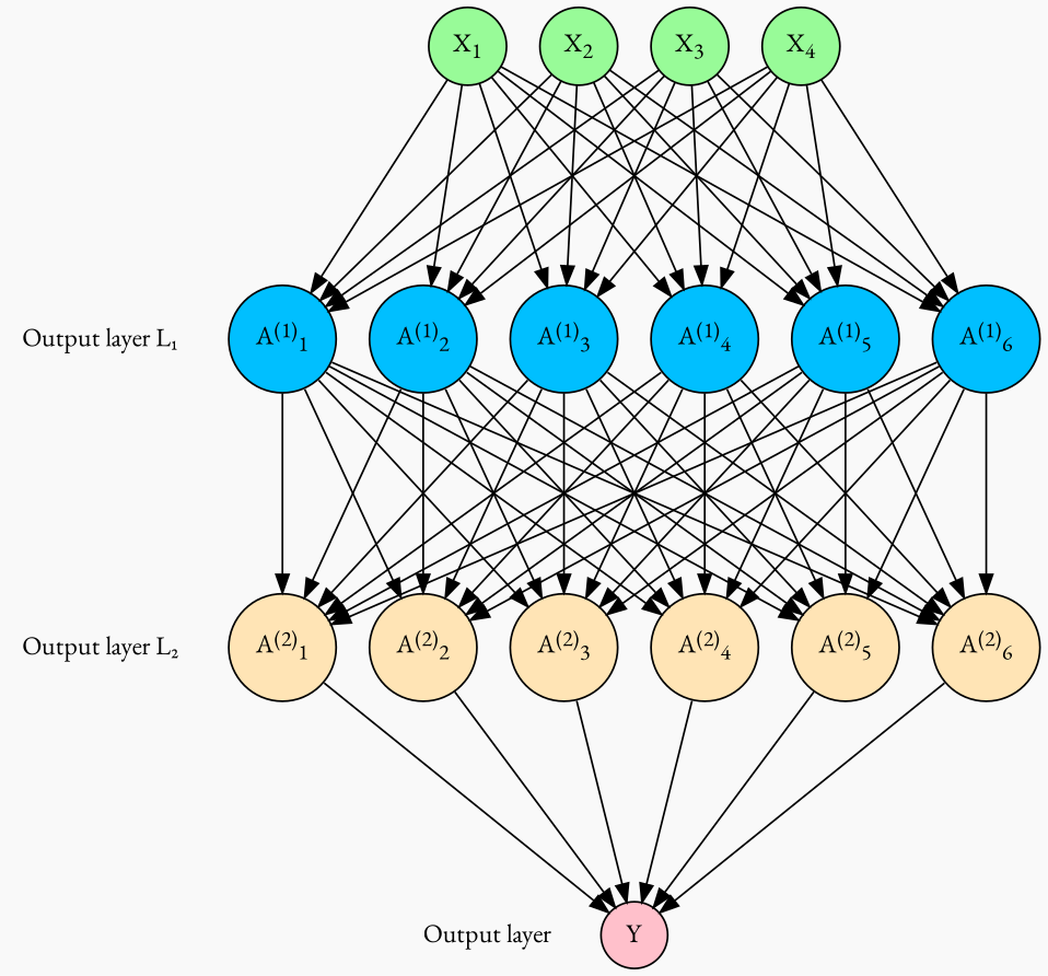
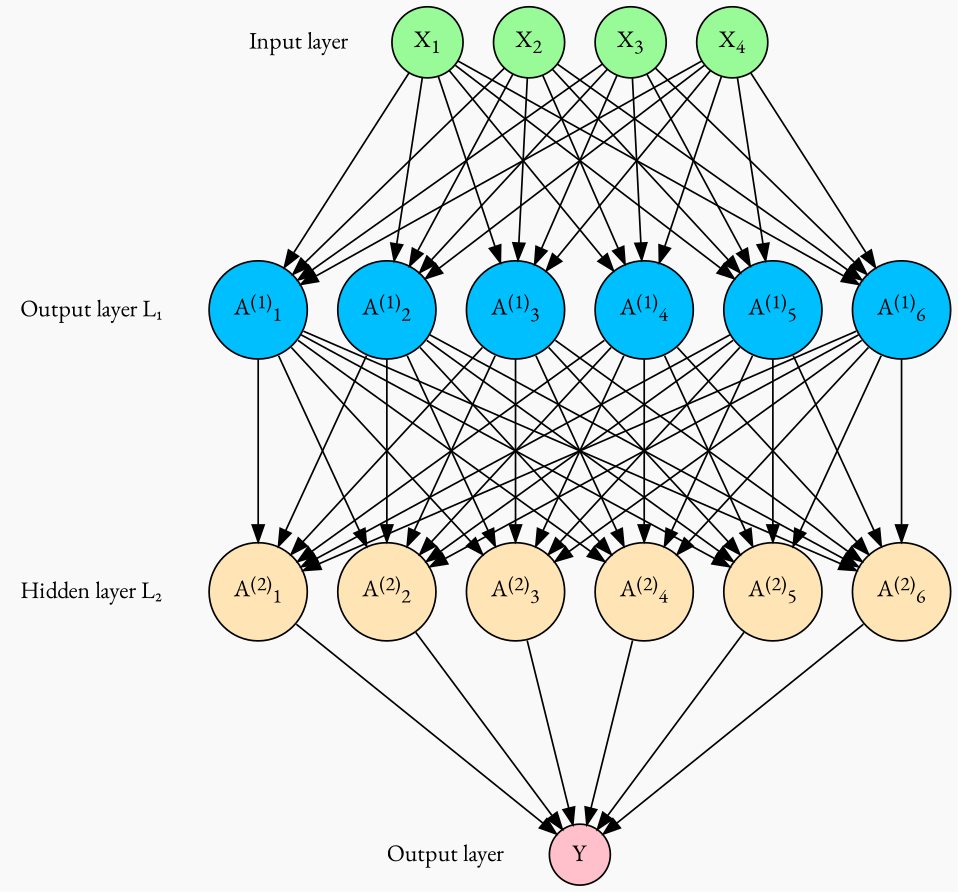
  digraph {
    bgcolor="#f9f9f9"
    fontname="EB Garamond"
    rankdir=TB
    ranksep=1.5
    splines=false
    node [fillcolor=deepskyblue fontname="EB Garamond" shape=circle style=filled]
    edge [fontname="EB Garamond" style=solid]
+   n1 [fillcolor=none label="Input layer" shape=plaintext]
    n2 [fillcolor=none label="Output layer L₁" shape=plaintext]
-   n3 [fillcolor=none label="Output layer L₂" shape=plaintext]
+   n3 [fillcolor=none label="Hidden layer L₂" shape=plaintext]
    n4 [fillcolor=none label="Output layer" shape=plaintext]
    n5 [fillcolor=palegreen label=<X<sub>1</sub>>]
    n6 [fillcolor=palegreen label=<X<sub>2</sub>>]
    n7 [fillcolor=palegreen label=<X<sub>3</sub>>]
    n8 [fillcolor=palegreen label=<X<sub>4</sub>>]
    n9 [label=<A<sup>(1)</sup><sub>1</sub>>]
    n10 [label=<A<sup>(1)</sup><sub>2</sub>>]
    n11 [label=<A<sup>(1)</sup><sub>3</sub>>]
    n12 [label=<A<sup>(1)</sup><sub>4</sub>>]
    n13 [label=<A<sup>(1)</sup><sub>5</sub>>]
    n14 [label=<A<sup>(1)</sup><sub>6</sub>>]
    n15 [fillcolor=moccasin label=<A<sup>(2)</sup><sub>1</sub>>]
    n16 [fillcolor=moccasin label=<A<sup>(2)</sup><sub>2</sub>>]
    n17 [fillcolor=moccasin label=<A<sup>(2)</sup><sub>3</sub>>]
    n18 [fillcolor=moccasin label=<A<sup>(2)</sup><sub>4</sub>>]
    n19 [fillcolor=moccasin label=<A<sup>(2)</sup><sub>5</sub>>]
    n20 [fillcolor=moccasin label=<A<sup>(2)</sup><sub>6</sub>>]
    n21 [fillcolor=pink label=<Y>]
    subgraph sub_1 {
+     n1
      n2
      n3
      n4
    }
    subgraph sub_2 {
      n5
      n6
      n7
      n8
    }
    subgraph sub_3 {
      n9
      n10
      n11
      n12
      n13
      n14
    }
    subgraph sub_4 {
      n15
      n16
      n17
      n18
      n19
      n20
    }
    subgraph sub_5 {
      n21
    }
    subgraph sub_6 {
      rank=same
+     n1
      n5
      n6
      n7
      n8
    }
    subgraph sub_7 {
      rank=same
      n2
      n9
      n10
      n11
      n12
      n13
      n14
    }
    subgraph sub_8 {
      rank=same
      n3
      n15
      n16
      n17
      n18
      n19
      n20
    }
    subgraph sub_9 {
      rank=same
      n4
      n21
    }
    subgraph sub_10 {
      n5
      n6
      n7
      n8
      n9
      n10
      n11
      n12
      n13
      n14
      n15
      n16
      n17
      n18
      n19
      n20
      n21
    }
+   n1 -> n5 [style=invis]
    n2 -> n9 [style=invis]
    n3 -> n15 [style=invis]
    n4 -> n21 [style=invis]
    n5 -> n6 [style=invis]
    n5 -> n9
    n5 -> n10
    n5 -> n11
    n5 -> n12
    n5 -> n13
    n5 -> n14
    n6 -> n7 [style=invis]
    n6 -> n9
    n6 -> n10
    n6 -> n11
    n6 -> n12
    n6 -> n13
    n6 -> n14
    n7 -> n8 [style=invis]
    n7 -> n9
    n7 -> n10
    n7 -> n11
    n7 -> n12
    n7 -> n13
    n7 -> n14
    n8 -> n9
    n8 -> n10
    n8 -> n11
    n8 -> n12
    n8 -> n13
    n8 -> n14
    n9 -> n10 [style=invis]
    n9 -> n15
    n9 -> n16
    n9 -> n17
    n9 -> n18
    n9 -> n19
    n9 -> n20
    n10 -> n11 [style=invis]
    n10 -> n15
    n10 -> n16
    n10 -> n17
    n10 -> n18
    n10 -> n19
    n10 -> n20
    n11 -> n12 [style=invis]
    n11 -> n15
    n11 -> n16
    n11 -> n17
    n11 -> n18
    n11 -> n19
    n11 -> n20
    n12 -> n13 [style=invis]
    n12 -> n15
    n12 -> n16
    n12 -> n17
    n12 -> n18
    n12 -> n19
    n12 -> n20
    n13 -> n14 [style=invis]
    n13 -> n15
    n13 -> n16
    n13 -> n17
    n13 -> n18
    n13 -> n19
    n13 -> n20
    n14 -> n15
    n14 -> n16
    n14 -> n17
    n14 -> n18
    n14 -> n19
    n14 -> n20
    n15 -> n16 [style=invis]
    n15 -> n21
    n16 -> n17 [style=invis]
    n16 -> n21
    n17 -> n18 [style=invis]
    n17 -> n21
    n18 -> n19 [style=invis]
    n18 -> n21
    n19 -> n20 [style=invis]
    n19 -> n21
    n20 -> n21
  }
